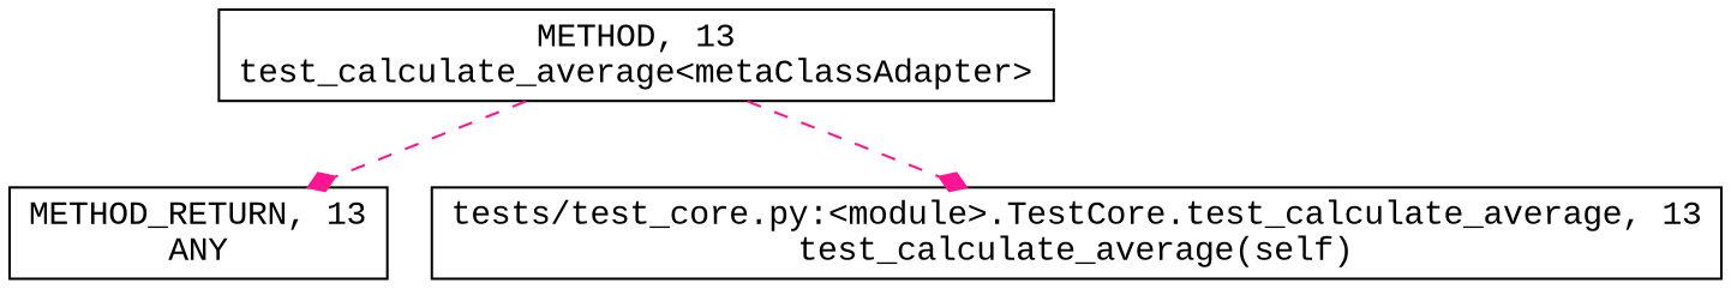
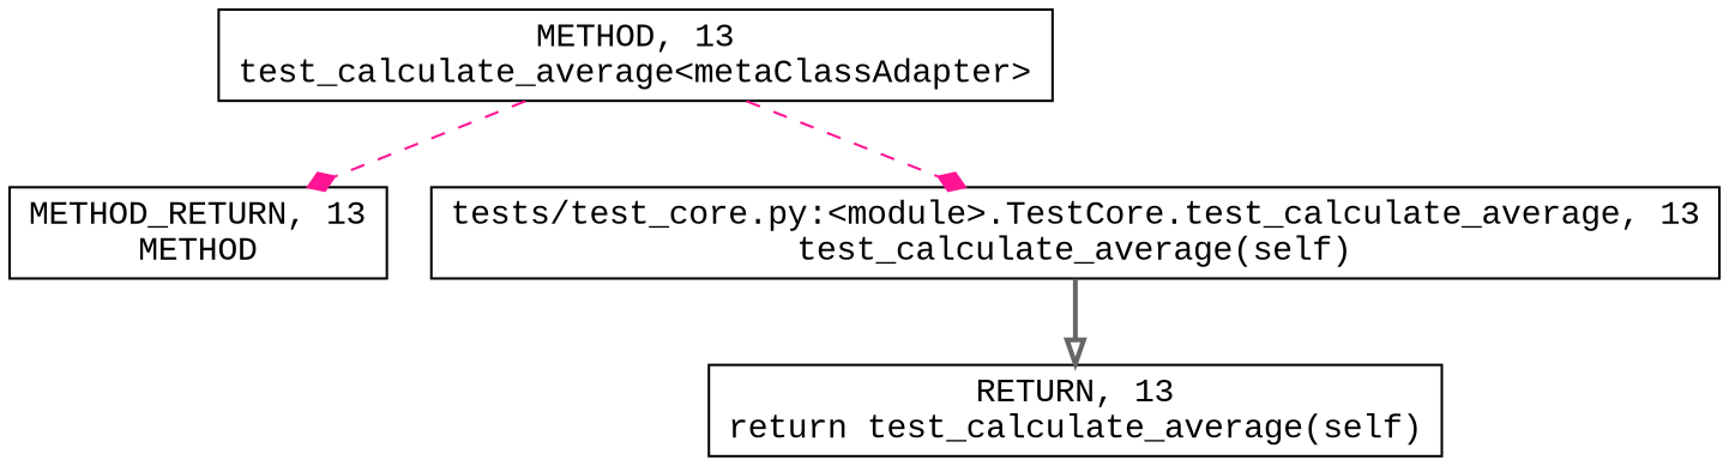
  digraph {
    fontname="Liberation Mono"
    node [fontname="Liberation Mono" shape=rect]
    edge [arrowhead=diamond color=deeppink fontname="Liberation Mono" style=dashed]
-   n2 [label=<METHOD_RETURN, 13<BR/>ANY>]
+   n1 [label=<RETURN, 13<BR/>return test_calculate_average(self)>]
+   n2 [label=<METHOD_RETURN, 13<BR/>METHOD>]
    n3 [label=<tests/test_core.py:&lt;module&gt;.TestCore.test_calculate_average, 13<BR/>test_calculate_average(self)>]
    n4 [label=<METHOD, 13<BR/>test_calculate_average&lt;metaClassAdapter&gt;>]
+   n3 -> n1 [arrowhead=onormal color=gray40 style=bold]
    n4 -> n2
    n4 -> n3
  }
